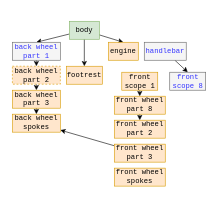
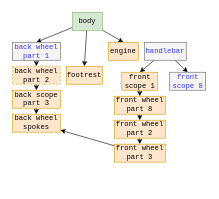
  <mxCell id="0" />
  <mxCell id="1" parent="0" />
  <mxCell id="2" style="rounded=0;orthogonalLoop=1;jettySize=auto;html=1;entryX=0.5;entryY=0;entryDx=0;entryDy=0;fontFamily=Courier New;" edge="1" parent="1" source="5" target="7"><mxGeometry relative="1" as="geometry" /></mxCell>
  <mxCell id="3" style="edgeStyle=none;rounded=0;orthogonalLoop=1;jettySize=auto;html=1;entryX=0.5;entryY=0;entryDx=0;entryDy=0;fontFamily=Courier New;" edge="1" parent="1" source="5" target="13"><mxGeometry relative="1" as="geometry" /></mxCell>
  <mxCell id="4" style="edgeStyle=none;rounded=0;orthogonalLoop=1;jettySize=auto;html=1;entryX=0.5;entryY=0;entryDx=0;entryDy=0;fontFamily=Courier New;" edge="1" parent="1" source="5" target="14"><mxGeometry relative="1" as="geometry" /></mxCell>
- <mxCell id="5" value="body" style="rounded=0;whiteSpace=wrap;html=1;fontFamily=Courier New;fillColor=#d5e8d4;strokeColor=#82b366;" vertex="1" parent="1"><mxGeometry x="115" y="35" width="50" height="30" as="geometry" /></mxCell>
+ <mxCell id="5" value="body" style="rounded=0;whiteSpace=wrap;html=1;fontFamily=Courier New;fillColor=#d5e8d4;strokeColor=#82b366;" vertex="1" parent="1"><mxGeometry x="120" y="20" width="50" height="30" as="geometry" /></mxCell>
  <mxCell id="6" style="edgeStyle=none;rounded=0;orthogonalLoop=1;jettySize=auto;html=1;entryX=0.5;entryY=0;entryDx=0;entryDy=0;fontFamily=Courier New;" edge="1" parent="1" source="7" target="9"><mxGeometry relative="1" as="geometry" /></mxCell>
  <mxCell id="7" value="&lt;font color=&quot;#3333FF&quot;&gt;back wheel part 1&lt;/font&gt;" style="rounded=0;whiteSpace=wrap;html=1;fontFamily=Courier New;fillColor=#f5f5f5;fontColor=#333333;strokeColor=#666666;" vertex="1" parent="1"><mxGeometry x="20" y="70" width="80" height="30" as="geometry" /></mxCell>
  <mxCell id="8" style="edgeStyle=none;rounded=0;orthogonalLoop=1;jettySize=auto;html=1;entryX=0.5;entryY=0;entryDx=0;entryDy=0;fontFamily=Courier New;" edge="1" parent="1" source="9" target="11"><mxGeometry relative="1" as="geometry" /></mxCell>
  <mxCell id="9" value="back wheel part 2" style="rounded=0;whiteSpace=wrap;html=1;fontFamily=Courier New;fillColor=#ffe6cc;strokeColor=#d79b00;dashed=1;" vertex="1" parent="1"><mxGeometry x="20" y="110" width="80" height="30" as="geometry" /></mxCell>
  <mxCell id="10" style="edgeStyle=none;rounded=0;orthogonalLoop=1;jettySize=auto;html=1;entryX=0.5;entryY=0;entryDx=0;entryDy=0;fontFamily=Courier New;" edge="1" parent="1" source="11" target="12"><mxGeometry relative="1" as="geometry" /></mxCell>
- <mxCell id="11" value="back wheel part 3" style="rounded=0;whiteSpace=wrap;html=1;fontFamily=Courier New;fillColor=#ffe6cc;strokeColor=#d79b00;" vertex="1" parent="1"><mxGeometry x="20" y="150" width="80" height="30" as="geometry" /></mxCell>
+ <mxCell id="11" value="back scope part 3" style="rounded=0;whiteSpace=wrap;html=1;fontFamily=Courier New;fillColor=#ffe6cc;strokeColor=#d79b00;" vertex="1" parent="1"><mxGeometry x="20" y="150" width="80" height="30" as="geometry" /></mxCell>
  <mxCell id="12" value="back wheel spokes" style="rounded=0;whiteSpace=wrap;html=1;fontFamily=Courier New;fillColor=#ffe6cc;strokeColor=#d79b00;" vertex="1" parent="1"><mxGeometry x="20" y="190" width="80" height="30" as="geometry" /></mxCell>
  <mxCell id="13" value="footrest" style="rounded=0;whiteSpace=wrap;html=1;fontFamily=Courier New;fillColor=#ffe6cc;strokeColor=#d79b00;" vertex="1" parent="1"><mxGeometry x="110" y="110" width="60" height="30" as="geometry" /></mxCell>
  <mxCell id="14" value="engine" style="rounded=0;whiteSpace=wrap;html=1;fontFamily=Courier New;fillColor=#ffe6cc;strokeColor=#d79b00;" vertex="1" parent="1"><mxGeometry x="180" y="70" width="50" height="30" as="geometry" /></mxCell>
+ <mxCell id="15" style="edgeStyle=none;rounded=0;orthogonalLoop=1;jettySize=auto;html=1;entryX=0.5;entryY=0;entryDx=0;entryDy=0;fontFamily=Courier New;" edge="1" parent="1" source="17" target="19"><mxGeometry relative="1" as="geometry" /></mxCell>
  <mxCell id="16" style="edgeStyle=none;rounded=0;orthogonalLoop=1;jettySize=auto;html=1;entryX=0.5;entryY=0;entryDx=0;entryDy=0;fontFamily=Courier New;" edge="1" parent="1" source="17" target="20"><mxGeometry relative="1" as="geometry" /></mxCell>
  <mxCell id="17" value="&lt;font color=&quot;#3333FF&quot;&gt;handlebar&lt;/font&gt;" style="rounded=0;whiteSpace=wrap;html=1;fontFamily=Courier New;fillColor=#f5f5f5;fontColor=#333333;strokeColor=#666666;" vertex="1" parent="1"><mxGeometry x="240" y="70" width="70" height="30" as="geometry" /></mxCell>
  <mxCell id="18" style="edgeStyle=none;rounded=0;orthogonalLoop=1;jettySize=auto;html=1;entryX=0.5;entryY=0;entryDx=0;entryDy=0;fontFamily=Courier New;" edge="1" parent="1" source="19" target="22"><mxGeometry relative="1" as="geometry" /></mxCell>
  <mxCell id="19" value="front scope 1" style="rounded=0;whiteSpace=wrap;html=1;fontFamily=Courier New;fillColor=#ffe6cc;strokeColor=#d79b00;" vertex="1" parent="1"><mxGeometry x="202.5" y="120" width="60" height="30" as="geometry" /></mxCell>
  <mxCell id="20" value="&lt;font color=&quot;#3333FF&quot;&gt;front scope 8&lt;/font&gt;" style="rounded=0;whiteSpace=wrap;html=1;fontFamily=Courier New;fillColor=#f5f5f5;fontColor=#333333;strokeColor=#666666;" vertex="1" parent="1"><mxGeometry x="282.5" y="120" width="60" height="30" as="geometry" /></mxCell>
  <mxCell id="21" style="edgeStyle=none;rounded=0;orthogonalLoop=1;jettySize=auto;html=1;entryX=0.5;entryY=0;entryDx=0;entryDy=0;fontFamily=Courier New;" edge="1" parent="1" source="22" target="24"><mxGeometry relative="1" as="geometry" /></mxCell>
  <mxCell id="22" value="front wheel part 8" style="rounded=0;whiteSpace=wrap;html=1;fontFamily=Courier New;fillColor=#ffe6cc;strokeColor=#d79b00;" vertex="1" parent="1"><mxGeometry x="190" y="160" width="85" height="30" as="geometry" /></mxCell>
+ <mxCell id="23" style="edgeStyle=none;rounded=0;orthogonalLoop=1;jettySize=auto;html=1;entryX=0.5;entryY=0;entryDx=0;entryDy=0;fontFamily=Courier New;" edge="1" parent="1" source="24" target="26"><mxGeometry relative="1" as="geometry" /></mxCell>
  <mxCell id="24" value="front wheel part 2" style="rounded=0;whiteSpace=wrap;html=1;fontFamily=Courier New;fillColor=#ffe6cc;strokeColor=#d79b00;" vertex="1" parent="1"><mxGeometry x="190" y="200" width="85" height="30" as="geometry" /></mxCell>
  <mxCell id="25" style="edgeStyle=none;rounded=0;orthogonalLoop=1;jettySize=auto;html=1;fontFamily=Courier New;" edge="1" parent="1" source="26" target="12"><mxGeometry relative="1" as="geometry" /></mxCell>
  <mxCell id="26" value="front wheel part 3" style="rounded=0;whiteSpace=wrap;html=1;fontFamily=Courier New;fillColor=#ffe6cc;strokeColor=#d79b00;" vertex="1" parent="1"><mxGeometry x="190" y="240" width="85" height="30" as="geometry" /></mxCell>
- <mxCell id="27" value="front wheel spokes" style="rounded=0;whiteSpace=wrap;html=1;fontFamily=Courier New;fillColor=#ffe6cc;strokeColor=#d79b00;" vertex="1" parent="1"><mxGeometry x="190" y="280" width="85" height="30" as="geometry" /></mxCell>
